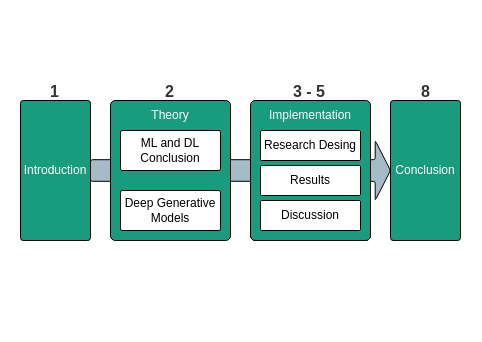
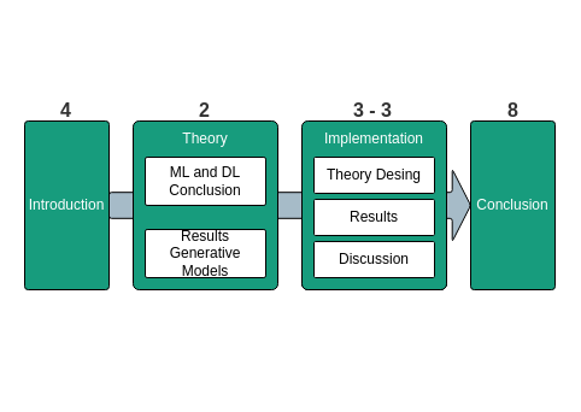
  <mxCell id="0" />
  <mxCell id="1" parent="0" />
  <mxCell id="2" value="" style="shape=singleArrow;direction=north;whiteSpace=wrap;html=1;rotation=90;arrowWidth=0.36;arrowSize=0.051;fillColor=#a6bbc8;fontColor=#FFFFFF;rounded=1;arcSize=4;strokeColor=default;" vertex="1" parent="1"><mxGeometry x="210" y="20" width="60" height="300" as="geometry" /></mxCell>
  <mxCell id="3" value="" style="group;verticalAlign=middle;fillColor=#179c7d;strokeColor=default;fontColor=#FFFFFF;rounded=1;arcSize=4;container=0;" vertex="1" connectable="0" parent="1"><mxGeometry x="250" y="120" width="120" height="120" as="geometry" /></mxCell>
  <mxCell id="4" value="Introduction" style="rounded=1;whiteSpace=wrap;html=1;arcSize=4;fillColor=#179c7d;fontColor=#FFFFFF;" vertex="1" parent="1"><mxGeometry x="20" y="100" width="70" height="140" as="geometry" /></mxCell>
  <mxCell id="5" value="Conclusion" style="rounded=1;whiteSpace=wrap;html=1;arcSize=4;fillColor=#179c7d;fontColor=#FFFFFF;" vertex="1" parent="1"><mxGeometry x="390" y="100" width="70" height="140" as="geometry" /></mxCell>
  <mxCell id="6" value="" style="rounded=1;whiteSpace=wrap;html=1;fillColor=#179c7d;fontColor=#FFFFFF;arcSize=4;" vertex="1" parent="1"><mxGeometry x="110" y="100" width="120" height="140" as="geometry" /></mxCell>
  <mxCell id="7" value="ML and DL Conclusion" style="rounded=1;whiteSpace=wrap;html=1;fillColor=default;fontColor=default;arcSize=4;" vertex="1" parent="1"><mxGeometry x="120" y="130" width="100" height="40" as="geometry" /></mxCell>
- <mxCell id="8" value="Deep Generative Models" style="rounded=1;whiteSpace=wrap;html=1;fillColor=default;fontColor=default;arcSize=4;" vertex="1" parent="1"><mxGeometry x="120" y="190" width="100" height="40" as="geometry" /></mxCell>
- <mxCell id="9" value="&lt;h1 style=&quot;font-size: 16px;&quot;&gt;&lt;font style=&quot;font-size: 16px;&quot;&gt;1&lt;/font&gt;&lt;/h1&gt;" style="text;html=1;strokeColor=none;fillColor=none;spacing=5;spacingTop=-20;whiteSpace=wrap;overflow=hidden;rounded=0;verticalAlign=top;fontSize=16;fontColor=#333333;" vertex="1" parent="1"><mxGeometry x="45" y="81" width="20" height="20" as="geometry" /></mxCell>
+ <mxCell id="8" value="Results Generative Models" style="rounded=1;whiteSpace=wrap;html=1;fillColor=default;fontColor=default;arcSize=4;" vertex="1" parent="1"><mxGeometry x="120" y="190" width="100" height="40" as="geometry" /></mxCell>
+ <mxCell id="9" value="&lt;h1 style=&quot;font-size: 16px;&quot;&gt;&lt;font style=&quot;font-size: 16px;&quot;&gt;4&lt;/font&gt;&lt;/h1&gt;" style="text;html=1;strokeColor=none;fillColor=none;spacing=5;spacingTop=-20;whiteSpace=wrap;overflow=hidden;rounded=0;verticalAlign=top;fontSize=16;fontColor=#333333;" vertex="1" parent="1"><mxGeometry x="45" y="81" width="20" height="20" as="geometry" /></mxCell>
  <mxCell id="10" value="&lt;h1 style=&quot;font-size: 16px;&quot;&gt;&lt;font style=&quot;font-size: 16px;&quot;&gt;2&lt;/font&gt;&lt;/h1&gt;" style="text;html=1;strokeColor=none;fillColor=none;spacing=5;spacingTop=-20;whiteSpace=wrap;overflow=hidden;rounded=0;verticalAlign=top;fontSize=16;fontColor=#333333;" vertex="1" parent="1"><mxGeometry x="160" y="81" width="20" height="20" as="geometry" /></mxCell>
- <mxCell id="11" value="&lt;h1 style=&quot;font-size: 16px;&quot;&gt;&lt;font style=&quot;font-size: 16px;&quot;&gt;3 - 5&lt;/font&gt;&lt;/h1&gt;" style="text;html=1;strokeColor=none;fillColor=none;spacing=5;spacingTop=-20;whiteSpace=wrap;overflow=hidden;rounded=0;verticalAlign=top;fontSize=16;fontColor=#333333;" vertex="1" parent="1"><mxGeometry x="287.5" y="81" width="45" height="20" as="geometry" /></mxCell>
+ <mxCell id="11" value="&lt;h1 style=&quot;font-size: 16px;&quot;&gt;&lt;font style=&quot;font-size: 16px;&quot;&gt;3 - 3&lt;/font&gt;&lt;/h1&gt;" style="text;html=1;strokeColor=none;fillColor=none;spacing=5;spacingTop=-20;whiteSpace=wrap;overflow=hidden;rounded=0;verticalAlign=top;fontSize=16;fontColor=#333333;" vertex="1" parent="1"><mxGeometry x="287.5" y="81" width="45" height="20" as="geometry" /></mxCell>
  <mxCell id="12" value="&lt;h1 style=&quot;font-size: 16px;&quot;&gt;&lt;font style=&quot;font-size: 16px;&quot;&gt;8&lt;/font&gt;&lt;/h1&gt;" style="text;html=1;strokeColor=none;fillColor=none;spacing=5;spacingTop=-20;whiteSpace=wrap;overflow=hidden;rounded=0;verticalAlign=top;fontSize=16;fontColor=#333333;" vertex="1" parent="1"><mxGeometry x="416.25" y="81" width="17.5" height="20" as="geometry" /></mxCell>
  <mxCell id="13" value="" style="rounded=1;whiteSpace=wrap;html=1;fillColor=#179c7d;fontColor=#FFFFFF;arcSize=4;" vertex="1" parent="1"><mxGeometry x="250" y="100" width="120" height="140" as="geometry" /></mxCell>
- <mxCell id="14" value="Research Desing" style="rounded=1;whiteSpace=wrap;html=1;fillColor=default;fontColor=default;arcSize=4;" vertex="1" parent="1"><mxGeometry x="260" y="130" width="100" height="30" as="geometry" /></mxCell>
+ <mxCell id="14" value="Theory Desing" style="rounded=1;whiteSpace=wrap;html=1;fillColor=default;fontColor=default;arcSize=4;" vertex="1" parent="1"><mxGeometry x="260" y="130" width="100" height="30" as="geometry" /></mxCell>
  <mxCell id="15" value="Results" style="rounded=1;whiteSpace=wrap;html=1;fillColor=default;fontColor=default;arcSize=4;" vertex="1" parent="1"><mxGeometry x="260" y="165" width="100" height="30" as="geometry" /></mxCell>
  <mxCell id="16" value="Discussion" style="rounded=1;whiteSpace=wrap;html=1;fillColor=default;fontColor=default;arcSize=4;" vertex="1" parent="1"><mxGeometry x="260" y="200" width="100" height="30" as="geometry" /></mxCell>
  <mxCell id="17" value="&lt;font color=&quot;#ffffff&quot;&gt;Theory&lt;/font&gt;" style="text;html=1;strokeColor=none;fillColor=none;align=center;verticalAlign=middle;whiteSpace=wrap;rounded=0;" vertex="1" parent="1"><mxGeometry x="150" y="100" width="40" height="30" as="geometry" /></mxCell>
  <mxCell id="18" value="&lt;font color=&quot;#ffffff&quot;&gt;Implementation&lt;/font&gt;" style="text;html=1;strokeColor=none;fillColor=none;align=center;verticalAlign=middle;whiteSpace=wrap;rounded=0;" vertex="1" parent="1"><mxGeometry x="290" y="100" width="40" height="30" as="geometry" /></mxCell>
